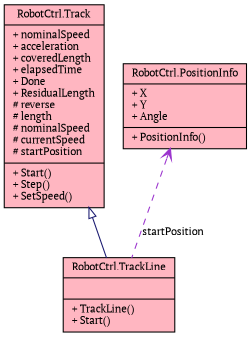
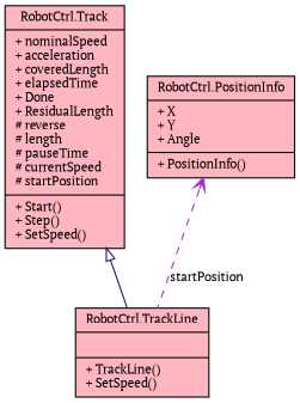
  digraph {
    fontname="PT Serif"
    node [color=black fillcolor=lightpink fontname="PT Serif" fontsize=10 shape=record style=filled]
    edge [dir=back fontname="PT Serif" fontsize=10 labelfontname=FreeSans labelfontsize=10]
-   n1 [fontcolor=black height=0.2 label="{RobotCtrl.TrackLine\n||+ TrackLine()\l+ Start()\l}" width=0.4]
-   n2 [height=0.2 label="{RobotCtrl.Track\n|+ nominalSpeed\l+ acceleration\l+ coveredLength\l+ elapsedTime\l+ Done\l+ ResidualLength\l# reverse\l# length\l# nominalSpeed\l# currentSpeed\l# startPosition\l|+ Start()\l+ Step()\l+ SetSpeed()\l}" width=0.4]
+   n1 [fontcolor=black height=0.2 label="{RobotCtrl.TrackLine\n||+ TrackLine()\l+ SetSpeed()\l}" width=0.4]
+   n2 [height=0.2 label="{RobotCtrl.Track\n|+ nominalSpeed\l+ acceleration\l+ coveredLength\l+ elapsedTime\l+ Done\l+ ResidualLength\l# reverse\l# length\l# pauseTime\l# currentSpeed\l# startPosition\l|+ Start()\l+ Step()\l+ SetSpeed()\l}" width=0.4]
    n3 [height=0.2 label="{RobotCtrl.PositionInfo\n|+ X\l+ Y\l+ Angle\l|+ PositionInfo()\l}" width=0.4]
    n2 -> n1 [arrowtail=empty color=midnightblue style=solid]
    n3 -> n1 [arrowtail=open color=darkorchid3 label=startPosition style=dashed]
  }
